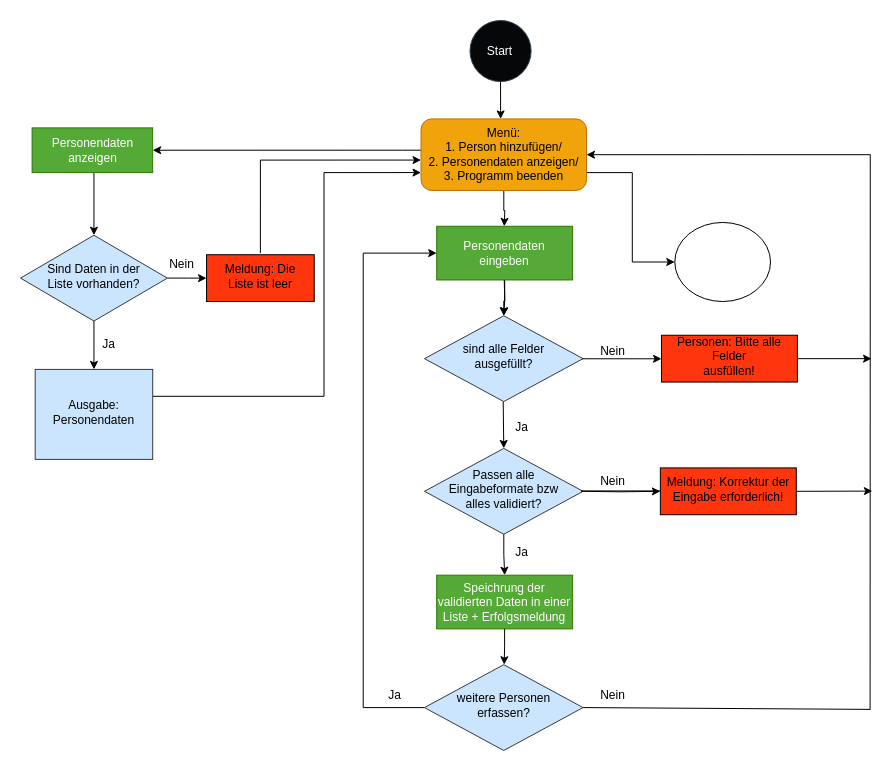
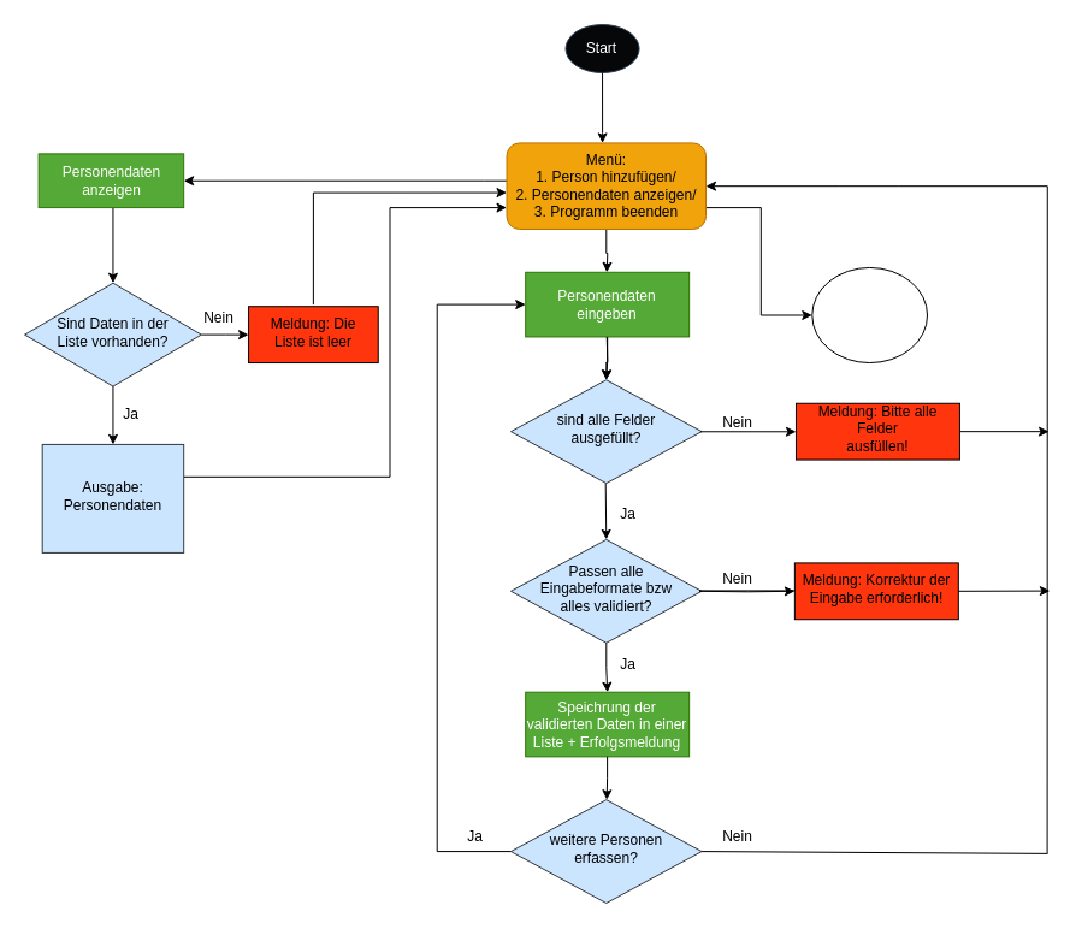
  <mxCell id="0" />
  <mxCell id="1" parent="0" />
  <mxCell id="2" value="" style="ellipse;whiteSpace=wrap;html=1;rounded=0;shadow=0;strokeWidth=1;spacing=6;spacingTop=-4;fillColor=none;fontSize=12;container=0;" vertex="1" parent="1"><mxGeometry x="674.281" y="221.936" width="95.756" height="79.106" as="geometry" /></mxCell>
  <mxCell id="3" value="sind alle Felder&lt;br style=&quot;font-size: 12px;&quot;&gt;ausgefüllt?" style="rhombus;whiteSpace=wrap;html=1;shadow=0;fontFamily=Helvetica;fontSize=12;align=center;strokeWidth=1;spacing=6;spacingTop=-4;fillColor=#cce5ff;strokeColor=#36393d;container=0;rounded=0;" vertex="1" parent="1"><mxGeometry x="423.963" y="315.243" width="158.608" height="85.838" as="geometry" /></mxCell>
  <mxCell id="4" value="" style="edgeStyle=orthogonalEdgeStyle;rounded=0;orthogonalLoop=1;jettySize=auto;html=1;" edge="1" parent="1" source="5" target="3"><mxGeometry relative="1" as="geometry" /></mxCell>
  <mxCell id="5" value="Personendaten eingeben" style="rounded=0;whiteSpace=wrap;html=1;fontSize=12;glass=0;strokeWidth=1;shadow=0;fillColor=#55A936;fontColor=#ffffff;strokeColor=#2D7600;container=0;" vertex="1" parent="1"><mxGeometry x="436.192" y="225.773" width="135.947" height="53.68" as="geometry" /></mxCell>
- <mxCell id="6" value="Start" style="ellipse;whiteSpace=wrap;html=1;aspect=fixed;fillColor=#060708;fontColor=#ffffff;strokeColor=#314354;fontSize=12;container=0;rounded=0;" vertex="1" parent="1"><mxGeometry x="469.485" y="20" width="61.127" height="61.127" as="geometry" /></mxCell>
+ <mxCell id="6" value="Start" style="ellipse;whiteSpace=wrap;html=1;aspect=fixed;fillColor=#060708;fontColor=#ffffff;strokeColor=#314354;fontSize=12;container=0;rounded=0;" vertex="1" parent="1"><mxGeometry x="469.485" y="20" width="61.127" height="40" as="geometry" /></mxCell>
  <mxCell id="7" value="" style="endArrow=classic;html=1;rounded=0;fontSize=12;" edge="1" parent="1"><mxGeometry relative="1" as="geometry"><mxPoint x="502.7" y="401.082" as="sourcePoint" /><mxPoint x="503.267" y="447.903" as="targetPoint" /></mxGeometry></mxCell>
- <mxCell id="8" value="Personen: Bitte alle Felder&lt;br style=&quot;font-size: 12px;&quot;&gt;ausfüllen!" style="rounded=0;whiteSpace=wrap;html=1;shadow=0;strokeWidth=1;spacing=6;spacingTop=-4;fillColor=#FF350D;fontSize=12;container=0;" vertex="1" parent="1"><mxGeometry x="660.983" y="334.752" width="135.95" height="46.821" as="geometry" /></mxCell>
+ <mxCell id="8" value="Meldung: Bitte alle Felder&lt;br style=&quot;font-size: 12px;&quot;&gt;ausfüllen!" style="rounded=0;whiteSpace=wrap;html=1;shadow=0;strokeWidth=1;spacing=6;spacingTop=-4;fillColor=#FF350D;fontSize=12;container=0;" vertex="1" parent="1"><mxGeometry x="660.983" y="334.752" width="135.95" height="46.821" as="geometry" /></mxCell>
  <mxCell id="9" value="Passen alle &lt;br&gt;Eingabeformate bzw &lt;br&gt;alles validiert?" style="rhombus;whiteSpace=wrap;html=1;shadow=0;fontFamily=Helvetica;fontSize=12;align=center;strokeWidth=1;spacing=6;spacingTop=-4;fillColor=#cce5ff;strokeColor=#36393d;container=0;rounded=0;" vertex="1" parent="1"><mxGeometry x="423.963" y="447.903" width="158.608" height="85.838" as="geometry" /></mxCell>
  <mxCell id="10" value="" style="edgeStyle=orthogonalEdgeStyle;rounded=0;orthogonalLoop=1;jettySize=auto;html=1;fontSize=12;" edge="1" parent="1" target="12"><mxGeometry relative="1" as="geometry"><mxPoint x="580.553" y="490.822" as="sourcePoint" /></mxGeometry></mxCell>
  <mxCell id="11" value="" style="endArrow=classic;html=1;rounded=0;fontSize=12;" edge="1" parent="1"><mxGeometry relative="1" as="geometry"><mxPoint x="580.553" y="490.432" as="sourcePoint" /><mxPoint x="693.845" y="490.432" as="targetPoint" /></mxGeometry></mxCell>
  <mxCell id="12" value="Meldung: Korrektur der Eingabe erforderlich!" style="rounded=0;whiteSpace=wrap;html=1;shadow=0;strokeWidth=1;spacing=6;spacingTop=-4;fillColor=#FF350D;fontSize=12;container=0;" vertex="1" parent="1"><mxGeometry x="659.857" y="467.411" width="135.95" height="46.821" as="geometry" /></mxCell>
  <mxCell id="13" value="" style="endArrow=classic;html=1;rounded=0;fontSize=12;exitX=1;exitY=0.5;exitDx=0;exitDy=0;" edge="1" parent="1" source="8"><mxGeometry relative="1" as="geometry"><mxPoint x="803.329" y="358.184" as="sourcePoint" /><mxPoint x="871.052" y="358.163" as="targetPoint" /></mxGeometry></mxCell>
  <mxCell id="14" value="" style="endArrow=classic;html=1;rounded=0;fontSize=12;exitX=1;exitY=0.5;exitDx=0;exitDy=0;" edge="1" parent="1" source="12"><mxGeometry relative="1" as="geometry"><mxPoint x="754.369" y="490.822" as="sourcePoint" /><mxPoint x="871.87" y="490.595" as="targetPoint" /></mxGeometry></mxCell>
  <mxCell id="15" value="" style="edgeStyle=orthogonalEdgeStyle;rounded=0;orthogonalLoop=1;jettySize=auto;html=1;fontSize=12;" edge="1" parent="1"><mxGeometry relative="1" as="geometry"><mxPoint x="581.699" y="358.277" as="sourcePoint" /><mxPoint x="661.003" y="358.291" as="targetPoint" /></mxGeometry></mxCell>
  <mxCell id="16" value="" style="edgeStyle=orthogonalEdgeStyle;rounded=0;orthogonalLoop=1;jettySize=auto;html=1;" edge="1" parent="1" source="19"><mxGeometry relative="1" as="geometry"><mxPoint x="152.192" y="149.727" as="targetPoint" /><Array as="points"><mxPoint x="401.873" y="149.727" /><mxPoint x="401.873" y="149.727" /></Array></mxGeometry></mxCell>
  <mxCell id="17" value="" style="edgeStyle=orthogonalEdgeStyle;rounded=0;orthogonalLoop=1;jettySize=auto;html=1;" edge="1" parent="1" source="19"><mxGeometry relative="1" as="geometry"><mxPoint x="503.754" y="225.773" as="targetPoint" /></mxGeometry></mxCell>
  <mxCell id="18" style="edgeStyle=orthogonalEdgeStyle;rounded=0;orthogonalLoop=1;jettySize=auto;html=1;entryX=0;entryY=0.5;entryDx=0;entryDy=0;" edge="1" parent="1" source="19" target="2"><mxGeometry relative="1" as="geometry"><Array as="points"><mxPoint x="631.848" y="172.093" /><mxPoint x="631.848" y="261.56" /></Array></mxGeometry></mxCell>
  <mxCell id="19" value="Menü:&lt;br&gt;1. Person hinzufügen/ &lt;br&gt;2. Personendaten anzeigen/&lt;br&gt;3. Programm beenden" style="rounded=1;whiteSpace=wrap;html=1;fillColor=#f0a30a;strokeColor=#BD7000;fontColor=#000000;" vertex="1" parent="1"><mxGeometry x="420.526" y="118.413" width="165.488" height="71.573" as="geometry" /></mxCell>
  <mxCell id="20" value="" style="edgeStyle=orthogonalEdgeStyle;rounded=0;orthogonalLoop=1;jettySize=auto;html=1;" edge="1" parent="1" source="6" target="19"><mxGeometry relative="1" as="geometry"><Array as="points"><mxPoint x="501" y="110" /><mxPoint x="501" y="110" /></Array></mxGeometry></mxCell>
  <mxCell id="21" value="" style="edgeStyle=orthogonalEdgeStyle;rounded=0;orthogonalLoop=1;jettySize=auto;html=1;" edge="1" parent="1"><mxGeometry relative="1" as="geometry"><mxPoint x="93.442" y="172.093" as="sourcePoint" /><mxPoint x="93.442" y="234.727" as="targetPoint" /></mxGeometry></mxCell>
  <mxCell id="22" value="" style="edgeStyle=orthogonalEdgeStyle;rounded=0;orthogonalLoop=1;jettySize=auto;html=1;" edge="1" parent="1" target="3"><mxGeometry relative="1" as="geometry"><mxPoint x="503.754" y="279.453" as="sourcePoint" /></mxGeometry></mxCell>
  <mxCell id="23" value="Speichrung der validierten Daten in einer Liste + Erfolgsmeldung" style="rounded=0;whiteSpace=wrap;html=1;fontSize=12;glass=0;strokeWidth=1;shadow=0;fillColor=#55A936;fontColor=#ffffff;strokeColor=#2D7600;container=0;" vertex="1" parent="1"><mxGeometry x="436.192" y="574.693" width="135.947" height="53.68" as="geometry" /></mxCell>
  <mxCell id="24" value="" style="edgeStyle=orthogonalEdgeStyle;rounded=0;orthogonalLoop=1;jettySize=auto;html=1;" edge="1" parent="1" source="9" target="23"><mxGeometry relative="1" as="geometry" /></mxCell>
  <mxCell id="25" value="" style="edgeStyle=orthogonalEdgeStyle;rounded=0;orthogonalLoop=1;jettySize=auto;html=1;" edge="1" parent="1"><mxGeometry relative="1" as="geometry"><mxPoint x="504.117" y="628.346" as="sourcePoint" /><mxPoint x="503.676" y="664.162" as="targetPoint" /><Array as="points"><mxPoint x="504.166" y="646.267" /><mxPoint x="504.166" y="646.267" /></Array></mxGeometry></mxCell>
  <mxCell id="26" value="weitere Personen &lt;br&gt;erfassen?" style="rhombus;whiteSpace=wrap;html=1;shadow=0;fontFamily=Helvetica;fontSize=12;align=center;strokeWidth=1;spacing=6;spacingTop=-4;fillColor=#cce5ff;strokeColor=#36393d;container=0;rounded=0;" vertex="1" parent="1"><mxGeometry x="423.963" y="664.162" width="158.608" height="85.838" as="geometry" /></mxCell>
  <mxCell id="27" value="" style="edgeStyle=elbowEdgeStyle;elbow=horizontal;endArrow=classic;html=1;rounded=0;exitX=0;exitY=0.5;exitDx=0;exitDy=0;entryX=0;entryY=0.5;entryDx=0;entryDy=0;" edge="1" parent="1" source="26" target="5"><mxGeometry width="50" height="50" relative="1" as="geometry"><mxPoint x="318.203" y="771.52" as="sourcePoint" /><mxPoint x="431.248" y="252.613" as="targetPoint" /><Array as="points"><mxPoint x="362.706" y="601.533" /><mxPoint x="382.29" y="181.04" /><mxPoint x="343.123" y="216.827" /><mxPoint x="343.123" y="377.867" /><mxPoint x="411.664" y="189.987" /><mxPoint x="372.498" y="342.08" /><mxPoint x="382.29" y="297.347" /></Array></mxGeometry></mxCell>
  <mxCell id="28" value="Ja" style="text;html=1;strokeColor=none;fillColor=none;align=center;verticalAlign=middle;whiteSpace=wrap;rounded=0;" vertex="1" parent="1"><mxGeometry x="365.213" y="682.053" width="58.75" height="26.84" as="geometry" /></mxCell>
  <mxCell id="29" value="" style="edgeStyle=orthogonalEdgeStyle;rounded=0;orthogonalLoop=1;jettySize=auto;html=1;" edge="1" parent="1" source="30"><mxGeometry relative="1" as="geometry"><mxPoint x="206.036" y="277.664" as="targetPoint" /></mxGeometry></mxCell>
  <mxCell id="30" value="Sind Daten in der&lt;br&gt;Liste vorhanden?" style="rhombus;whiteSpace=wrap;html=1;shadow=0;fontFamily=Helvetica;fontSize=12;align=center;strokeWidth=1;spacing=6;spacingTop=-4;fillColor=#cce5ff;strokeColor=#36393d;container=0;rounded=0;" vertex="1" parent="1"><mxGeometry x="20" y="234.72" width="146.874" height="85.834" as="geometry" /></mxCell>
  <mxCell id="31" style="edgeStyle=orthogonalEdgeStyle;rounded=0;orthogonalLoop=1;jettySize=auto;html=1;entryX=0;entryY=0.75;entryDx=0;entryDy=0;" edge="1" parent="1" source="32" target="19"><mxGeometry relative="1" as="geometry"><mxPoint x="333.331" y="172.093" as="targetPoint" /><Array as="points"><mxPoint x="323.54" y="395.76" /><mxPoint x="323.54" y="172.093" /></Array></mxGeometry></mxCell>
  <mxCell id="32" value="Ausgabe: Personendaten" style="whiteSpace=wrap;html=1;fillColor=#cce5ff;strokeColor=#36393d;shadow=0;strokeWidth=1;spacing=6;spacingTop=-4;rounded=0;" vertex="1" parent="1"><mxGeometry x="34.689" y="368.921" width="117.499" height="90" as="geometry" /></mxCell>
  <mxCell id="33" value="" style="edgeStyle=orthogonalEdgeStyle;rounded=0;orthogonalLoop=1;jettySize=auto;html=1;" edge="1" parent="1" source="30" target="32"><mxGeometry relative="1" as="geometry" /></mxCell>
  <mxCell id="34" value="Ja" style="text;html=1;strokeColor=none;fillColor=none;align=center;verticalAlign=middle;whiteSpace=wrap;rounded=0;" vertex="1" parent="1"><mxGeometry x="78.75" y="331.049" width="58.75" height="26.84" as="geometry" /></mxCell>
  <mxCell id="35" value="Nein" style="text;html=1;strokeColor=none;fillColor=none;align=center;verticalAlign=middle;whiteSpace=wrap;rounded=0;" vertex="1" parent="1"><mxGeometry x="152.197" y="250.806" width="58.75" height="26.84" as="geometry" /></mxCell>
  <mxCell id="36" style="edgeStyle=orthogonalEdgeStyle;rounded=0;orthogonalLoop=1;jettySize=auto;html=1;entryX=0;entryY=0.5;entryDx=0;entryDy=0;" edge="1" parent="1"><mxGeometry relative="1" as="geometry"><mxPoint x="259.894" y="252.613" as="sourcePoint" /><mxPoint x="420.526" y="159.568" as="targetPoint" /><Array as="points"><mxPoint x="259.894" y="159.568" /></Array></mxGeometry></mxCell>
  <mxCell id="37" value="Meldung: Die Liste ist leer" style="rounded=0;whiteSpace=wrap;html=1;shadow=0;strokeWidth=1;spacing=6;spacingTop=-4;fillColor=#FF350D;fontSize=12;container=0;" vertex="1" parent="1"><mxGeometry x="206.041" y="254.224" width="107.708" height="46.818" as="geometry" /></mxCell>
  <mxCell id="38" value="" style="endArrow=none;html=1;rounded=0;exitX=1;exitY=0.5;exitDx=0;exitDy=0;" edge="1" parent="1" source="26"><mxGeometry width="50" height="50" relative="1" as="geometry"><mxPoint x="580.609" y="707.104" as="sourcePoint" /><mxPoint x="869.912" y="708.893" as="targetPoint" /></mxGeometry></mxCell>
  <mxCell id="39" value="" style="endArrow=none;html=1;rounded=0;" edge="1" parent="1"><mxGeometry width="50" height="50" relative="1" as="geometry"><mxPoint x="869.598" y="708.893" as="sourcePoint" /><mxPoint x="869.784" y="154.2" as="targetPoint" /></mxGeometry></mxCell>
  <mxCell id="40" value="" style="endArrow=classic;html=1;rounded=0;entryX=1;entryY=0.5;entryDx=0;entryDy=0;" edge="1" parent="1" target="19"><mxGeometry width="50" height="50" relative="1" as="geometry"><mxPoint x="869.784" y="154.2" as="sourcePoint" /><mxPoint x="587.913" y="172.093" as="targetPoint" /><Array as="points"><mxPoint x="746.41" y="154.2" /><mxPoint x="697.452" y="154.2" /></Array></mxGeometry></mxCell>
  <mxCell id="41" value="Nein" style="text;html=1;strokeColor=none;fillColor=none;align=center;verticalAlign=middle;whiteSpace=wrap;rounded=0;" vertex="1" parent="1"><mxGeometry x="582.567" y="682.053" width="58.75" height="26.84" as="geometry" /></mxCell>
  <mxCell id="42" value="Nein" style="text;html=1;strokeColor=none;fillColor=none;align=center;verticalAlign=middle;whiteSpace=wrap;rounded=0;" vertex="1" parent="1"><mxGeometry x="582.567" y="467.414" width="58.75" height="26.84" as="geometry" /></mxCell>
  <mxCell id="43" value="Nein" style="text;html=1;strokeColor=none;fillColor=none;align=center;verticalAlign=middle;whiteSpace=wrap;rounded=0;" vertex="1" parent="1"><mxGeometry x="582.567" y="337.607" width="58.75" height="26.84" as="geometry" /></mxCell>
  <mxCell id="44" value="Ja" style="text;html=1;strokeColor=none;fillColor=none;align=center;verticalAlign=middle;whiteSpace=wrap;rounded=0;" vertex="1" parent="1"><mxGeometry x="491.985" y="538.907" width="58.75" height="26.84" as="geometry" /></mxCell>
  <mxCell id="45" value="Ja" style="text;html=1;strokeColor=none;fillColor=none;align=center;verticalAlign=middle;whiteSpace=wrap;rounded=0;" vertex="1" parent="1"><mxGeometry x="491.985" y="413.653" width="58.75" height="26.84" as="geometry" /></mxCell>
  <mxCell id="46" value="Personendaten anzeigen" style="rounded=0;whiteSpace=wrap;html=1;fontSize=12;glass=0;strokeWidth=1;shadow=0;fillColor=#55A936;fontColor=#ffffff;strokeColor=#2D7600;container=0;" vertex="1" parent="1"><mxGeometry x="31.623" y="127.36" width="120.564" height="44.733" as="geometry" /></mxCell>
